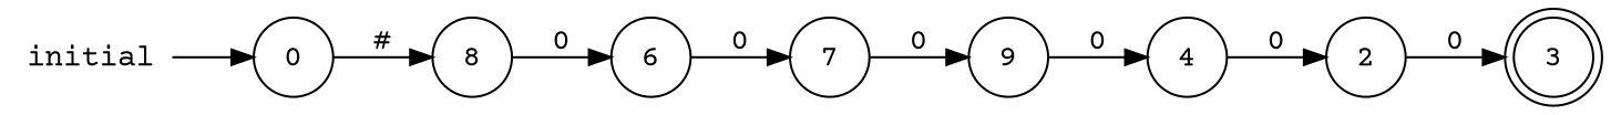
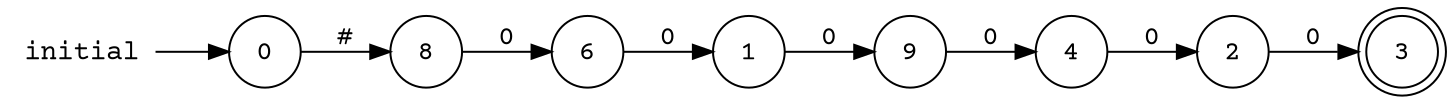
  digraph {
    fontname="Courier Prime"
    rankdir=LR
    node [fontname="Courier Prime" shape=circle]
    edge [fontname="Courier Prime"]
    n1 [label=8]
    0
    6
    initial [shape=plaintext]
-   1 [label=7]
+   1
    n6 [label=9]
    4
    2
    3 [shape=doublecircle]
    n1 -> 6 [label=0]
    0 -> n1 [label="#"]
    6 -> 1 [label=0]
    initial -> 0
    1 -> n6 [label=0]
    n6 -> 4 [label=0]
    4 -> 2 [label=0]
    2 -> 3 [label=0]
  }
